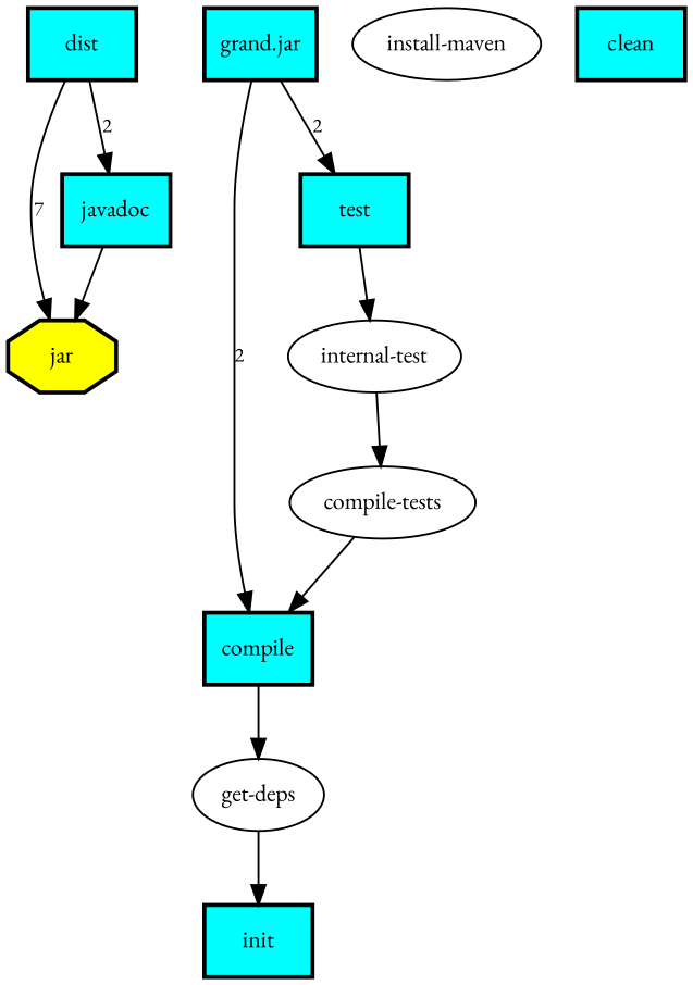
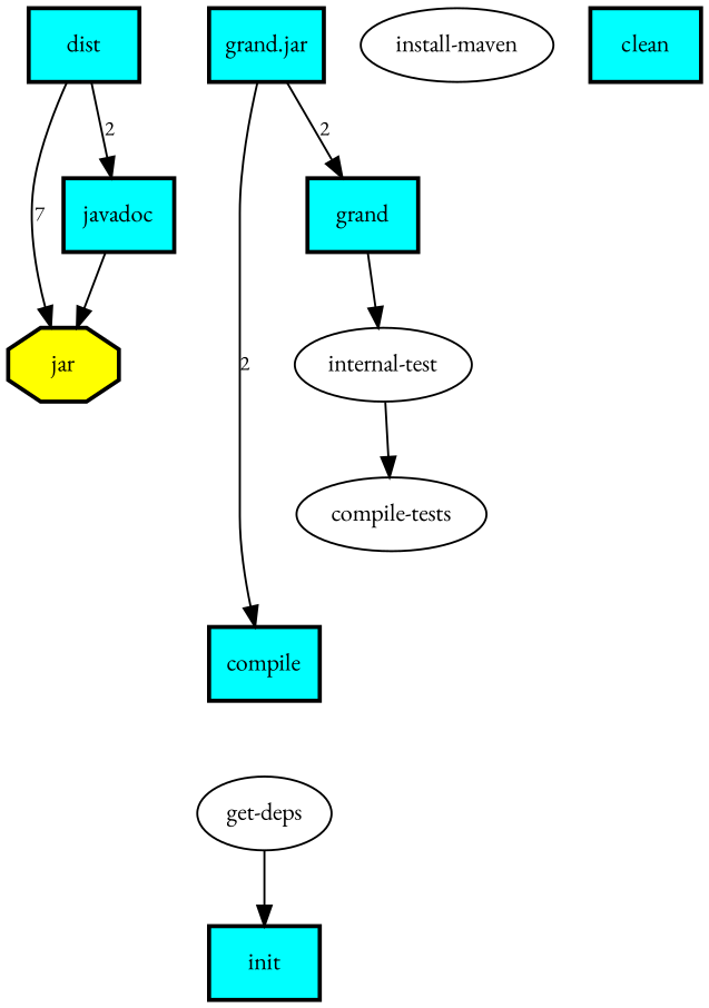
  digraph {
    fontname="EB Garamond"
    rankdir=TB
    node [fillcolor=cyan fontname="EB Garamond" fontsize=12 shape=box style="filled,bold"]
    edge [fontname="EB Garamond" fontsize=10]
    jar [fillcolor=yellow shape=octagon]
    "grand.jar"
    compile
-   test
+   test [label=grand]
    "get-deps" [fillcolor="" shape="" style=""]
    "internal-test" [fillcolor="" shape="" style=""]
    init
    "compile-tests" [fillcolor="" shape="" style=""]
    "install-maven" [fillcolor="" shape="" style=""]
    javadoc
    clean
    dist
    "grand.jar" -> compile [label=2]
    "grand.jar" -> test [label=2]
-   compile -> "get-deps"
    test -> "internal-test"
    "get-deps" -> init
    "internal-test" -> "compile-tests"
-   "compile-tests" -> compile
    javadoc -> jar
    dist -> jar [label=7]
    dist -> javadoc [label=2]
  }
